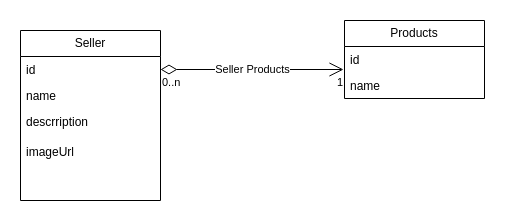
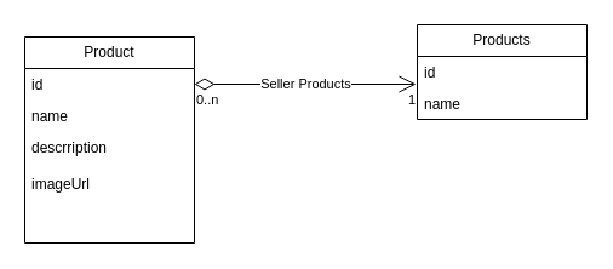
  <mxCell id="0" />
  <mxCell id="1" parent="0" />
- <mxCell id="2" value="Seller" style="swimlane;fontStyle=0;childLayout=stackLayout;horizontal=1;startSize=26;fillColor=none;horizontalStack=0;resizeParent=1;resizeParentMax=0;resizeLast=0;collapsible=1;marginBottom=0;whiteSpace=wrap;html=1;" vertex="1" parent="1"><mxGeometry x="20" y="30" width="140" height="170" as="geometry" /></mxCell>
+ <mxCell id="2" value="Product" style="swimlane;fontStyle=0;childLayout=stackLayout;horizontal=1;startSize=26;fillColor=none;horizontalStack=0;resizeParent=1;resizeParentMax=0;resizeLast=0;collapsible=1;marginBottom=0;whiteSpace=wrap;html=1;" vertex="1" parent="1"><mxGeometry x="20" y="30" width="140" height="170" as="geometry" /></mxCell>
  <mxCell id="3" value="id" style="text;strokeColor=none;fillColor=none;align=left;verticalAlign=top;spacingLeft=4;spacingRight=4;overflow=hidden;rotatable=0;points=[[0,0.5],[1,0.5]];portConstraint=eastwest;whiteSpace=wrap;html=1;" vertex="1" parent="2"><mxGeometry y="26" width="140" height="26" as="geometry" /></mxCell>
  <mxCell id="4" value="name" style="text;strokeColor=none;fillColor=none;align=left;verticalAlign=top;spacingLeft=4;spacingRight=4;overflow=hidden;rotatable=0;points=[[0,0.5],[1,0.5]];portConstraint=eastwest;whiteSpace=wrap;html=1;" vertex="1" parent="2"><mxGeometry y="52" width="140" height="26" as="geometry" /></mxCell>
  <mxCell id="5" value="descrription" style="text;strokeColor=none;fillColor=none;align=left;verticalAlign=top;spacingLeft=4;spacingRight=4;overflow=hidden;rotatable=0;points=[[0,0.5],[1,0.5]];portConstraint=eastwest;whiteSpace=wrap;html=1;" vertex="1" parent="2"><mxGeometry y="78" width="140" height="30" as="geometry" /></mxCell>
  <mxCell id="6" value="imageUrl" style="text;strokeColor=none;fillColor=none;align=left;verticalAlign=top;spacingLeft=4;spacingRight=4;overflow=hidden;rotatable=0;points=[[0,0.5],[1,0.5]];portConstraint=eastwest;whiteSpace=wrap;html=1;" vertex="1" parent="2"><mxGeometry y="108" width="140" height="62" as="geometry" /></mxCell>
  <mxCell id="7" value="Products" style="swimlane;fontStyle=0;childLayout=stackLayout;horizontal=1;startSize=26;fillColor=none;horizontalStack=0;resizeParent=1;resizeParentMax=0;resizeLast=0;collapsible=1;marginBottom=0;whiteSpace=wrap;html=1;" vertex="1" parent="1"><mxGeometry x="344" y="20" width="140" height="78" as="geometry" /></mxCell>
  <mxCell id="8" value="id" style="text;strokeColor=none;fillColor=none;align=left;verticalAlign=top;spacingLeft=4;spacingRight=4;overflow=hidden;rotatable=0;points=[[0,0.5],[1,0.5]];portConstraint=eastwest;whiteSpace=wrap;html=1;" vertex="1" parent="7"><mxGeometry y="26" width="140" height="26" as="geometry" /></mxCell>
  <mxCell id="9" value="name" style="text;strokeColor=none;fillColor=none;align=left;verticalAlign=top;spacingLeft=4;spacingRight=4;overflow=hidden;rotatable=0;points=[[0,0.5],[1,0.5]];portConstraint=eastwest;whiteSpace=wrap;html=1;" vertex="1" parent="7"><mxGeometry y="52" width="140" height="26" as="geometry" /></mxCell>
  <mxCell id="10" value="Seller Products" style="endArrow=open;html=1;endSize=12;startArrow=diamondThin;startSize=14;startFill=0;edgeStyle=orthogonalEdgeStyle;rounded=0;entryX=-0.007;entryY=0.885;entryDx=0;entryDy=0;entryPerimeter=0;" edge="1" parent="1" source="3" target="8"><mxGeometry relative="1" as="geometry"><mxPoint x="160" y="114.5" as="sourcePoint" /><mxPoint x="320" y="114.5" as="targetPoint" /></mxGeometry></mxCell>
  <mxCell id="11" value="0..n" style="edgeLabel;resizable=0;html=1;align=left;verticalAlign=top;" connectable="0" vertex="1" parent="10"><mxGeometry x="-1" relative="1" as="geometry" /></mxCell>
  <mxCell id="12" value="1" style="edgeLabel;resizable=0;html=1;align=right;verticalAlign=top;" connectable="0" vertex="1" parent="10"><mxGeometry x="1" relative="1" as="geometry" /></mxCell>
